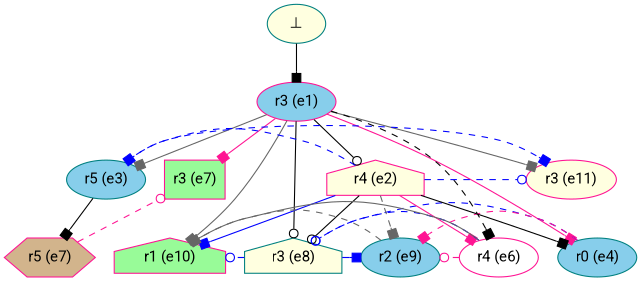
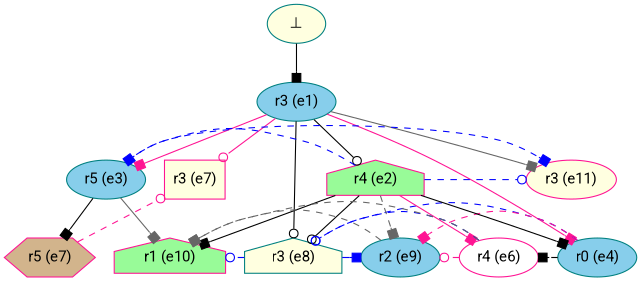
  digraph {
    fontname=Roboto
    node [color=deeppink fillcolor=skyblue fontname=Roboto shape=ellipse style=filled]
    edge [arrowhead=box color=blue fontname=Roboto]
-   n1 [label="r3 (e1)"]
-   n2 [fillcolor=palegreen label="r3 (e7)" shape=box]
+   n1 [color=teal label="r3 (e1)"]
+   n2 [fillcolor=lightyellow label="r3 (e7)" shape=box]
    n3 [color=teal fillcolor=lightyellow label="r3 (e8)" shape=house]
    n4 [fillcolor=lightyellow label="r3 (e11)"]
    n5 [color=teal label="r0 (e4)"]
    n6 [color=teal label="r5 (e3)"]
    n7 [fillcolor=palegreen label="r1 (e10)" shape=house]
-   n8 [fillcolor=lightyellow label="r4 (e2)" shape=house]
+   n8 [fillcolor=palegreen label="r4 (e2)" shape=house]
    n9 [color=teal label="r2 (e9)"]
    n10 [fillcolor=white label="r4 (e6)"]
    n11 [fillcolor=tan label="r5 (e7)" shape=hexagon]
    n12 [color=teal fillcolor=lightyellow label="⊥"]
-   n1 -> n2 [color=deeppink]
+   n1 -> n2 [arrowhead=odot color=deeppink]
    n1 -> n3 [arrowhead=odot color=black]
    n1 -> n4 [color=gray40]
    n1 -> n5 [color=deeppink]
-   n1 -> n6 [color=gray40]
-   n1 -> n7 [color=gray40]
+   n1 -> n6 [color=deeppink]
+   n6 -> n7 [color=gray40]
    n1 -> n8 [arrowhead=odot color=black]
    n3 -> n7 [arrowhead=odot constraint=false style=dashed]
    n3 -> n9 [constraint=false style=solid]
    n5 -> n3 [arrowhead=odot constraint=false style=dashed]
    n5 -> n9 [color=deeppink constraint=false style=dashed]
-   n1 -> n10 [color=black constraint=false style=dashed]
+   n5 -> n10 [color=black constraint=false style=dashed]
    n6 -> n4 [constraint=false style=dashed]
    n6 -> n11 [color=black]
    n8 -> n3 [arrowhead=odot color=black]
    n8 -> n4 [arrowhead=odot constraint=false style=dashed]
    n8 -> n5 [color=black]
    n8 -> n6 [constraint=false style=dashed]
-   n8 -> n7
+   n8 -> n7 [color=black]
    n8 -> n9 [color=gray40 style=dashed]
    n8 -> n10 [color=deeppink]
    n9 -> n7 [color=gray40 constraint=false style=dashed]
    n10 -> n3 [arrowhead=odot constraint=false style=dashed]
-   n10 -> n7 [color=gray40 constraint=false style=solid]
+   n10 -> n7 [color=gray40 constraint=false style=dashed]
    n10 -> n9 [arrowhead=odot color=deeppink constraint=false style=dashed]
    n11 -> n2 [arrowhead=odot color=deeppink constraint=false style=dashed]
    n12 -> n1 [color=black]
  }
